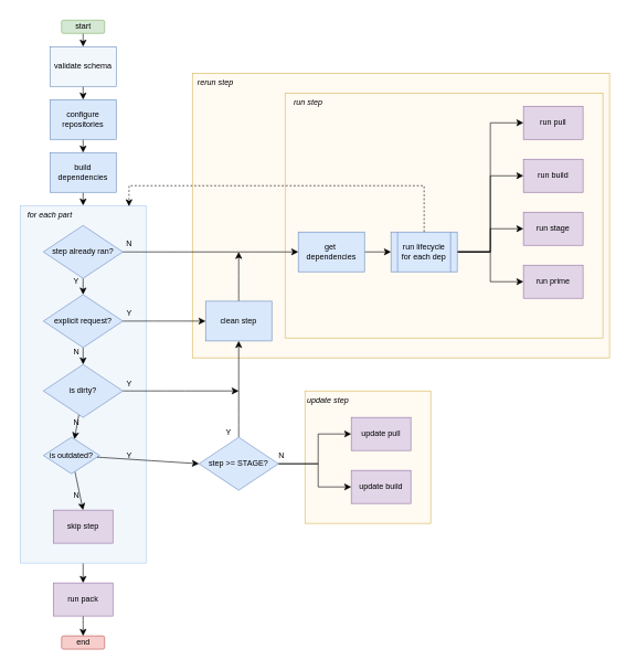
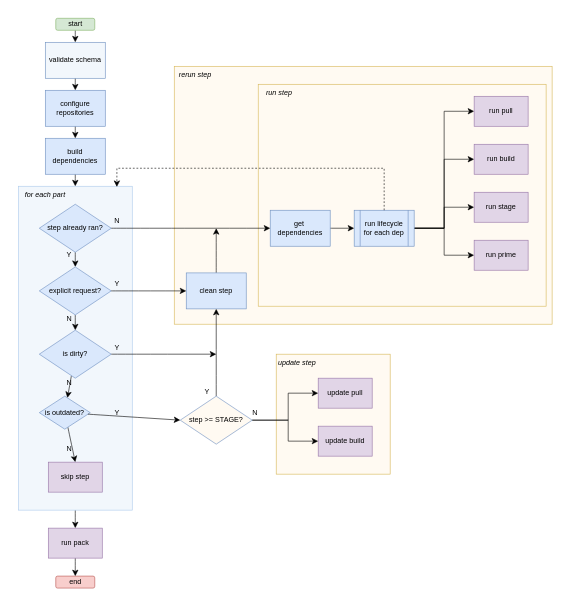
  <mxCell id="0" />
  <mxCell id="1" parent="0" />
  <mxCell id="2" value="" style="rounded=0;whiteSpace=wrap;html=1;strokeColor=none;" parent="1" vertex="1"><mxGeometry x="20" y="20" width="920" height="970" as="geometry" /></mxCell>
  <mxCell id="3" style="edgeStyle=none;curved=1;rounded=0;orthogonalLoop=1;jettySize=auto;html=1;entryX=0.5;entryY=0;entryDx=0;entryDy=0;fontSize=12;startSize=8;endSize=8;" parent="1" source="4" target="36" edge="1"><mxGeometry relative="1" as="geometry"><mxPoint x="125" y="50" as="targetPoint" /></mxGeometry></mxCell>
  <mxCell id="4" value="start" style="rounded=1;whiteSpace=wrap;html=1;fillColor=#d5e8d4;strokeColor=#82b366;" parent="1" vertex="1"><mxGeometry x="92.5" y="30" width="65" height="20" as="geometry" /></mxCell>
  <mxCell id="5" style="edgeStyle=none;curved=1;rounded=0;orthogonalLoop=1;jettySize=auto;html=1;fontSize=12;startSize=8;endSize=8;" parent="1" source="6" target="8" edge="1"><mxGeometry relative="1" as="geometry" /></mxCell>
  <mxCell id="6" value="build dependencies" style="rounded=0;whiteSpace=wrap;html=1;fillColor=#dae8fc;strokeColor=#6c8ebf;" parent="1" vertex="1"><mxGeometry x="75" y="230" width="100" height="60" as="geometry" /></mxCell>
  <mxCell id="7" style="edgeStyle=none;curved=1;rounded=0;orthogonalLoop=1;jettySize=auto;html=1;entryX=0.5;entryY=0;entryDx=0;entryDy=0;fontSize=12;startSize=8;endSize=8;" parent="1" source="8" target="60" edge="1"><mxGeometry relative="1" as="geometry" /></mxCell>
  <mxCell id="8" value="" style="rounded=0;whiteSpace=wrap;html=1;fillColor=#F2F7FC;strokeColor=#ACCAEC;" parent="1" vertex="1"><mxGeometry x="30" y="310" width="190" height="540" as="geometry" /></mxCell>
  <mxCell id="9" style="edgeStyle=none;curved=1;rounded=0;orthogonalLoop=1;jettySize=auto;html=1;exitX=0.5;exitY=1;exitDx=0;exitDy=0;fontSize=12;startSize=8;endSize=8;" parent="1" source="10" target="13" edge="1"><mxGeometry relative="1" as="geometry" /></mxCell>
  <mxCell id="10" value="step already ran?" style="rhombus;whiteSpace=wrap;html=1;fillColor=#dae8fc;strokeColor=#6c8ebf;" parent="1" vertex="1"><mxGeometry x="65" y="340" width="120" height="80" as="geometry" /></mxCell>
  <mxCell id="11" value="&lt;i&gt;for each part&lt;/i&gt;" style="text;html=1;align=center;verticalAlign=middle;whiteSpace=wrap;rounded=0;" parent="1" vertex="1"><mxGeometry x="40" y="310" width="70" height="30" as="geometry" /></mxCell>
  <mxCell id="12" style="edgeStyle=none;curved=1;rounded=0;orthogonalLoop=1;jettySize=auto;html=1;entryX=0.5;entryY=0;entryDx=0;entryDy=0;fontSize=12;startSize=8;endSize=8;" parent="1" source="13" target="16" edge="1"><mxGeometry relative="1" as="geometry" /></mxCell>
  <mxCell id="13" value="explicit request?" style="rhombus;whiteSpace=wrap;html=1;fillColor=#dae8fc;strokeColor=#6c8ebf;" parent="1" vertex="1"><mxGeometry x="65" y="444.5" width="120" height="80" as="geometry" /></mxCell>
  <mxCell id="14" style="edgeStyle=none;curved=1;rounded=0;orthogonalLoop=1;jettySize=auto;html=1;fontSize=12;startSize=8;endSize=8;" parent="1" source="16" target="18" edge="1"><mxGeometry relative="1" as="geometry" /></mxCell>
  <mxCell id="15" style="edgeStyle=none;curved=1;rounded=0;orthogonalLoop=1;jettySize=auto;html=1;fontSize=12;startSize=8;endSize=8;" parent="1" source="16" edge="1"><mxGeometry relative="1" as="geometry"><mxPoint x="360" y="590" as="targetPoint" /></mxGeometry></mxCell>
  <mxCell id="16" value="is dirty?" style="rhombus;whiteSpace=wrap;html=1;fillColor=#dae8fc;strokeColor=#6c8ebf;" parent="1" vertex="1"><mxGeometry x="65" y="550" width="120" height="80" as="geometry" /></mxCell>
  <mxCell id="17" style="edgeStyle=none;curved=1;rounded=0;orthogonalLoop=1;jettySize=auto;html=1;entryX=0.5;entryY=0;entryDx=0;entryDy=0;fontSize=12;startSize=8;endSize=8;" parent="1" source="18" target="64" edge="1"><mxGeometry relative="1" as="geometry"><mxPoint x="125" y="770" as="targetPoint" /></mxGeometry></mxCell>
  <mxCell id="18" value="is outdated?" style="rhombus;whiteSpace=wrap;html=1;fillColor=#dae8fc;strokeColor=#6c8ebf;" parent="1" vertex="1"><mxGeometry x="65" y="660" width="85" height="55" as="geometry" /></mxCell>
  <mxCell id="19" value="end" style="rounded=1;whiteSpace=wrap;html=1;fillColor=#f8cecc;strokeColor=#b85450;" parent="1" vertex="1"><mxGeometry x="92.5" y="960" width="65" height="20" as="geometry" /></mxCell>
  <mxCell id="20" value="" style="rounded=0;whiteSpace=wrap;html=1;fillColor=#FFFAF2;strokeColor=#d6b656;" parent="1" vertex="1"><mxGeometry x="290" y="110" width="630" height="430" as="geometry" /></mxCell>
  <mxCell id="21" value="" style="rounded=0;whiteSpace=wrap;html=1;fillColor=#FFFAF2;strokeColor=#d6b656;" parent="1" vertex="1"><mxGeometry x="430" y="140" width="480" height="370" as="geometry" /></mxCell>
  <mxCell id="22" style="edgeStyle=none;curved=1;rounded=0;orthogonalLoop=1;jettySize=auto;html=1;fontSize=12;startSize=8;endSize=8;" parent="1" source="23" edge="1"><mxGeometry relative="1" as="geometry"><mxPoint x="360" y="380" as="targetPoint" /></mxGeometry></mxCell>
  <mxCell id="23" value="clean step" style="rounded=0;whiteSpace=wrap;html=1;fillColor=#dae8fc;strokeColor=#6c8ebf;" parent="1" vertex="1"><mxGeometry x="310" y="454.5" width="100" height="60" as="geometry" /></mxCell>
  <mxCell id="24" style="edgeStyle=none;curved=1;rounded=0;orthogonalLoop=1;jettySize=auto;html=1;entryX=0;entryY=0.5;entryDx=0;entryDy=0;fontSize=12;startSize=8;endSize=8;" parent="1" source="25" target="30" edge="1"><mxGeometry relative="1" as="geometry" /></mxCell>
  <mxCell id="25" value="get&amp;nbsp; dependencies" style="rounded=0;whiteSpace=wrap;html=1;fillColor=#dae8fc;strokeColor=#6c8ebf;" parent="1" vertex="1"><mxGeometry x="450" y="350" width="100" height="60" as="geometry" /></mxCell>
  <mxCell id="26" style="edgeStyle=orthogonalEdgeStyle;rounded=0;orthogonalLoop=1;jettySize=auto;html=1;entryX=0;entryY=0.5;entryDx=0;entryDy=0;fontSize=12;startSize=8;endSize=8;" parent="1" source="30" target="31" edge="1"><mxGeometry relative="1" as="geometry" /></mxCell>
  <mxCell id="27" style="edgeStyle=orthogonalEdgeStyle;rounded=0;orthogonalLoop=1;jettySize=auto;html=1;entryX=0;entryY=0.5;entryDx=0;entryDy=0;fontSize=12;startSize=8;endSize=8;" parent="1" source="30" target="32" edge="1"><mxGeometry relative="1" as="geometry" /></mxCell>
  <mxCell id="28" style="edgeStyle=orthogonalEdgeStyle;rounded=0;orthogonalLoop=1;jettySize=auto;html=1;entryX=0;entryY=0.5;entryDx=0;entryDy=0;fontSize=12;startSize=8;endSize=8;" parent="1" source="30" target="33" edge="1"><mxGeometry relative="1" as="geometry" /></mxCell>
  <mxCell id="29" style="edgeStyle=orthogonalEdgeStyle;rounded=0;orthogonalLoop=1;jettySize=auto;html=1;entryX=0;entryY=0.5;entryDx=0;entryDy=0;fontSize=12;startSize=8;endSize=8;" parent="1" source="30" target="34" edge="1"><mxGeometry relative="1" as="geometry" /></mxCell>
  <mxCell id="30" value="run lifecycle for each dep" style="shape=process;whiteSpace=wrap;html=1;backgroundOutline=1;fillColor=#dae8fc;strokeColor=#6c8ebf;" parent="1" vertex="1"><mxGeometry x="590" y="350" width="100" height="60" as="geometry" /></mxCell>
  <mxCell id="31" value="run pull" style="rounded=0;whiteSpace=wrap;html=1;fillColor=#e1d5e7;strokeColor=#9673a6;" parent="1" vertex="1"><mxGeometry x="790" y="160" width="90" height="50" as="geometry" /></mxCell>
  <mxCell id="32" value="run build" style="rounded=0;whiteSpace=wrap;html=1;fillColor=#e1d5e7;strokeColor=#9673a6;" parent="1" vertex="1"><mxGeometry x="790" y="240" width="90" height="50" as="geometry" /></mxCell>
  <mxCell id="33" value="run stage" style="rounded=0;whiteSpace=wrap;html=1;fillColor=#e1d5e7;strokeColor=#9673a6;" parent="1" vertex="1"><mxGeometry x="790" y="320" width="90" height="50" as="geometry" /></mxCell>
  <mxCell id="34" value="run prime" style="rounded=0;whiteSpace=wrap;html=1;fillColor=#e1d5e7;strokeColor=#9673a6;" parent="1" vertex="1"><mxGeometry x="790" y="400" width="90" height="50" as="geometry" /></mxCell>
  <mxCell id="35" style="edgeStyle=none;curved=1;rounded=0;orthogonalLoop=1;jettySize=auto;html=1;fontSize=12;startSize=8;endSize=8;" parent="1" source="36" target="62" edge="1"><mxGeometry relative="1" as="geometry" /></mxCell>
  <mxCell id="36" value="validate schema" style="rounded=0;whiteSpace=wrap;html=1;fillColor=#f2f7fc;strokeColor=#6c8ebf;" parent="1" vertex="1"><mxGeometry x="75" y="70" width="100" height="60" as="geometry" /></mxCell>
  <mxCell id="37" value="&lt;i&gt;rerun step&lt;/i&gt;" style="text;html=1;align=center;verticalAlign=middle;whiteSpace=wrap;rounded=0;" parent="1" vertex="1"><mxGeometry x="290" y="110" width="70" height="30" as="geometry" /></mxCell>
  <mxCell id="38" value="&lt;i&gt;run step&lt;/i&gt;" style="text;html=1;align=center;verticalAlign=middle;whiteSpace=wrap;rounded=0;" parent="1" vertex="1"><mxGeometry x="430" y="140" width="70" height="30" as="geometry" /></mxCell>
  <mxCell id="39" value="" style="rounded=0;whiteSpace=wrap;html=1;fillColor=#FFFAF2;strokeColor=#d6b656;" parent="1" vertex="1"><mxGeometry x="460" y="590" width="190" height="200" as="geometry" /></mxCell>
  <mxCell id="40" style="edgeStyle=orthogonalEdgeStyle;rounded=0;orthogonalLoop=1;jettySize=auto;html=1;entryX=0;entryY=0.5;entryDx=0;entryDy=0;fontSize=12;startSize=8;endSize=8;" parent="1" source="43" target="45" edge="1"><mxGeometry relative="1" as="geometry"><Array as="points"><mxPoint x="480" y="700" /><mxPoint x="480" y="655" /></Array></mxGeometry></mxCell>
  <mxCell id="41" style="edgeStyle=orthogonalEdgeStyle;rounded=0;orthogonalLoop=1;jettySize=auto;html=1;entryX=0;entryY=0.5;entryDx=0;entryDy=0;fontSize=12;startSize=8;endSize=8;curved=0;" parent="1" source="43" target="46" edge="1"><mxGeometry relative="1" as="geometry"><Array as="points"><mxPoint x="480" y="700" /><mxPoint x="480" y="735" /></Array></mxGeometry></mxCell>
  <mxCell id="42" style="edgeStyle=none;curved=1;rounded=0;orthogonalLoop=1;jettySize=auto;html=1;entryX=0.5;entryY=1;entryDx=0;entryDy=0;fontSize=12;startSize=8;endSize=8;" parent="1" source="43" target="23" edge="1"><mxGeometry relative="1" as="geometry" /></mxCell>
- <mxCell id="43" value="step &amp;gt;= STAGE?" style="rhombus;whiteSpace=wrap;html=1;fillColor=#dae8fc;strokeColor=#6c8ebf;" parent="1" vertex="1"><mxGeometry x="300" y="660" width="120" height="80" as="geometry" /></mxCell>
+ <mxCell id="43" value="step &amp;gt;= STAGE?" style="rhombus;whiteSpace=wrap;html=1;fillColor=#fffaf2;strokeColor=#6c8ebf;" parent="1" vertex="1"><mxGeometry x="300" y="660" width="120" height="80" as="geometry" /></mxCell>
  <mxCell id="44" value="&lt;i&gt;update step&lt;/i&gt;" style="text;html=1;align=center;verticalAlign=middle;whiteSpace=wrap;rounded=0;" parent="1" vertex="1"><mxGeometry x="460" y="590" width="70" height="30" as="geometry" /></mxCell>
  <mxCell id="45" value="update pull" style="rounded=0;whiteSpace=wrap;html=1;fillColor=#e1d5e7;strokeColor=#9673a6;" parent="1" vertex="1"><mxGeometry x="530" y="630" width="90" height="50" as="geometry" /></mxCell>
  <mxCell id="46" value="update build" style="rounded=0;whiteSpace=wrap;html=1;fillColor=#e1d5e7;strokeColor=#9673a6;" parent="1" vertex="1"><mxGeometry x="530" y="710" width="90" height="50" as="geometry" /></mxCell>
  <mxCell id="47" style="edgeStyle=none;curved=1;rounded=0;orthogonalLoop=1;jettySize=auto;html=1;fontSize=12;startSize=8;endSize=8;" parent="1" source="10" target="25" edge="1"><mxGeometry relative="1" as="geometry" /></mxCell>
  <mxCell id="48" style="edgeStyle=none;curved=1;rounded=0;orthogonalLoop=1;jettySize=auto;html=1;entryX=0;entryY=0.5;entryDx=0;entryDy=0;fontSize=12;startSize=8;endSize=8;" parent="1" source="13" target="23" edge="1"><mxGeometry relative="1" as="geometry" /></mxCell>
  <mxCell id="49" style="edgeStyle=none;curved=1;rounded=0;orthogonalLoop=1;jettySize=auto;html=1;fontSize=12;startSize=8;endSize=8;" parent="1" source="18" edge="1"><mxGeometry relative="1" as="geometry"><mxPoint x="300" y="700" as="targetPoint" /></mxGeometry></mxCell>
  <mxCell id="50" style="edgeStyle=orthogonalEdgeStyle;rounded=0;orthogonalLoop=1;jettySize=auto;html=1;entryX=0.865;entryY=0.002;entryDx=0;entryDy=0;entryPerimeter=0;fontSize=12;startSize=8;endSize=8;dashed=1;" parent="1" source="30" target="8" edge="1"><mxGeometry relative="1" as="geometry"><Array as="points"><mxPoint x="640" y="280" /><mxPoint x="194" y="280" /></Array></mxGeometry></mxCell>
  <mxCell id="51" value="Y" style="text;html=1;align=center;verticalAlign=middle;whiteSpace=wrap;rounded=0;" parent="1" vertex="1"><mxGeometry x="110" y="417.5" width="10" height="15" as="geometry" /></mxCell>
  <mxCell id="52" value="N" style="text;html=1;align=center;verticalAlign=middle;whiteSpace=wrap;rounded=0;" parent="1" vertex="1"><mxGeometry x="110" y="524.5" width="10" height="15" as="geometry" /></mxCell>
  <mxCell id="53" value="Y" style="text;html=1;align=center;verticalAlign=middle;whiteSpace=wrap;rounded=0;" parent="1" vertex="1"><mxGeometry x="190" y="680" width="10" height="15" as="geometry" /></mxCell>
  <mxCell id="54" value="Y" style="text;html=1;align=center;verticalAlign=middle;whiteSpace=wrap;rounded=0;" parent="1" vertex="1"><mxGeometry x="190" y="465" width="10" height="15" as="geometry" /></mxCell>
  <mxCell id="55" value="N" style="text;html=1;align=center;verticalAlign=middle;whiteSpace=wrap;rounded=0;" parent="1" vertex="1"><mxGeometry x="110" y="630" width="10" height="15" as="geometry" /></mxCell>
  <mxCell id="56" value="N" style="text;html=1;align=center;verticalAlign=middle;whiteSpace=wrap;rounded=0;" parent="1" vertex="1"><mxGeometry x="110" y="740" width="10" height="15" as="geometry" /></mxCell>
  <mxCell id="57" value="N" style="text;html=1;align=center;verticalAlign=middle;whiteSpace=wrap;rounded=0;" parent="1" vertex="1"><mxGeometry x="420" y="680" width="10" height="15" as="geometry" /></mxCell>
  <mxCell id="58" value="Y" style="text;html=1;align=center;verticalAlign=middle;whiteSpace=wrap;rounded=0;" parent="1" vertex="1"><mxGeometry x="340" y="645" width="10" height="15" as="geometry" /></mxCell>
  <mxCell id="59" style="edgeStyle=none;curved=1;rounded=0;orthogonalLoop=1;jettySize=auto;html=1;entryX=0.5;entryY=0;entryDx=0;entryDy=0;fontSize=12;startSize=8;endSize=8;" parent="1" source="60" target="19" edge="1"><mxGeometry relative="1" as="geometry" /></mxCell>
  <mxCell id="60" value="run pack" style="rounded=0;whiteSpace=wrap;html=1;fillColor=#e1d5e7;strokeColor=#9673a6;" parent="1" vertex="1"><mxGeometry x="80" y="880" width="90" height="50" as="geometry" /></mxCell>
  <mxCell id="61" style="edgeStyle=none;curved=1;rounded=0;orthogonalLoop=1;jettySize=auto;html=1;fontSize=12;startSize=8;endSize=8;" parent="1" source="62" target="6" edge="1"><mxGeometry relative="1" as="geometry" /></mxCell>
  <mxCell id="62" value="configure repositories" style="rounded=0;whiteSpace=wrap;html=1;fillColor=#dae8fc;strokeColor=#6c8ebf;" parent="1" vertex="1"><mxGeometry x="75" y="150" width="100" height="60" as="geometry" /></mxCell>
  <mxCell id="63" value="Y" style="text;html=1;align=center;verticalAlign=middle;whiteSpace=wrap;rounded=0;" parent="1" vertex="1"><mxGeometry x="190" y="572.5" width="10" height="15" as="geometry" /></mxCell>
  <mxCell id="64" value="skip step" style="rounded=0;whiteSpace=wrap;html=1;fillColor=#e1d5e7;strokeColor=#9673a6;" parent="1" vertex="1"><mxGeometry x="80" y="770" width="90" height="50" as="geometry" /></mxCell>
  <mxCell id="65" value="N" style="text;html=1;align=center;verticalAlign=middle;whiteSpace=wrap;rounded=0;" vertex="1" parent="1"><mxGeometry x="190" y="360" width="10" height="15" as="geometry" /></mxCell>
